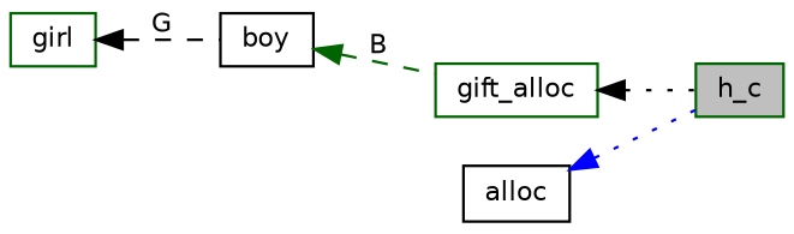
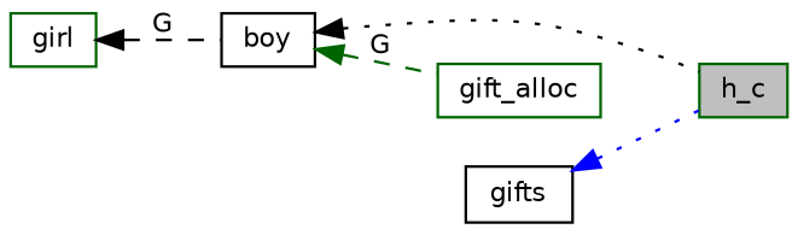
  digraph {
    rankdir=LR
    node [color=darkgreen fillcolor=white fontname=Helvetica fontsize=10 shape=record style=filled]
    edge [color=black dir=back fontname=Helvetica fontsize=10 labelfontname=Helvetica labelfontsize=10 style=dotted]
    n1 [fillcolor=grey75 fontcolor=black height=0.2 label=h_c width=0.4]
    n2 [height=0.2 label=gift_alloc width=0.4]
-   n3 [color=black height=0.2 label=alloc width=0.4]
+   n3 [color=black height=0.2 label=gifts width=0.4]
    n4 [color=black height=0.2 label=boy width=0.4]
    n5 [height=0.2 label=girl width=0.4]
-   n2 -> n1
+   n4 -> n1
    n3 -> n1 [color=blue]
-   n4 -> n2 [color=darkgreen label=" B" style=dashed]
+   n4 -> n2 [color=darkgreen label=" G" style=dashed]
    n5 -> n4 [label=" G" style=dashed]
  }
